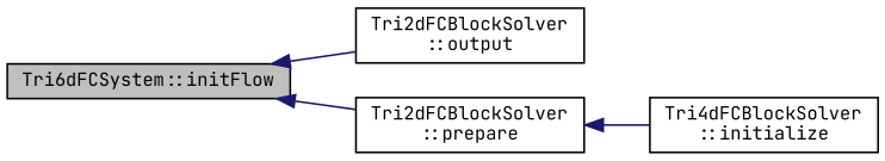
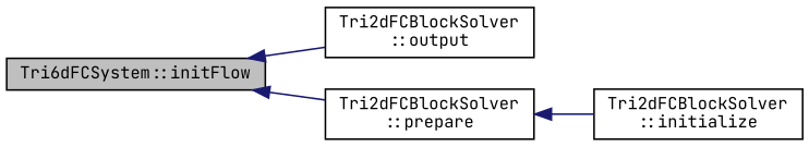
  digraph {
    fontname="JetBrains Mono"
    rankdir=LR
    node [color=black fillcolor=white fontname="JetBrains Mono" fontsize=10 shape=record style=filled]
    edge [color=midnightblue dir=back fontname="JetBrains Mono" fontsize=10 labelfontname=Helvetica labelfontsize=10 style=solid]
    n1 [fillcolor=grey75 fontcolor=black height=0.2 label="Tri6dFCSystem::initFlow" width=0.4]
    n2 [height=0.2 label="Tri2dFCBlockSolver\l::output" width=0.4]
    n3 [height=0.2 label="Tri2dFCBlockSolver\l::prepare" width=0.4]
-   n4 [height=0.2 label="Tri4dFCBlockSolver\l::initialize" width=0.4]
+   n4 [height=0.2 label="Tri2dFCBlockSolver\l::initialize" width=0.4]
    n1 -> n2
    n1 -> n3
    n3 -> n4
  }
